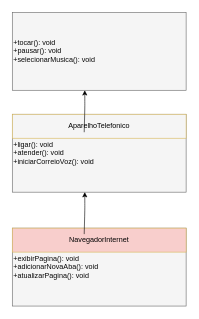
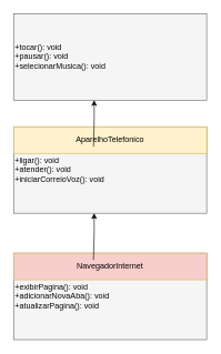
  <mxCell id="0" />
  <mxCell id="1" parent="0" />
  <mxCell id="2" value="&lt;span class=&quot;selectable-text copyable-text&quot;&gt;+tocar(): void &lt;br&gt;+pausar(): void &lt;br&gt;+selecionarMusica(): void&lt;/span&gt;" style="rounded=0;whiteSpace=wrap;html=1;fillColor=#f5f5f5;fontColor=#080808;strokeColor=#666666;align=left;" vertex="1" parent="1"><mxGeometry x="20" y="20" width="290" height="130" as="geometry" /></mxCell>
  <mxCell id="3" value="&lt;span class=&quot;selectable-text copyable-text&quot;&gt;+ligar(): void &lt;br&gt;+atender(): void &lt;br&gt;+iniciarCorreioVoz(): void&lt;/span&gt;" style="rounded=0;whiteSpace=wrap;html=1;fillColor=#f5f5f5;fontColor=#080808;strokeColor=#666666;align=left;" vertex="1" parent="1"><mxGeometry x="20" y="190" width="290" height="130" as="geometry" /></mxCell>
- <mxCell id="4" value="&lt;font color=&quot;#000000&quot;&gt;AparelhoTelefonico&lt;/font&gt;" style="rounded=0;whiteSpace=wrap;html=1;fillColor=#f5f5f5;strokeColor=#d6b656;" vertex="1" parent="1"><mxGeometry x="20" y="190" width="290" height="40" as="geometry" /></mxCell>
+ <mxCell id="4" value="&lt;font color=&quot;#000000&quot;&gt;AparelhoTelefonico&lt;/font&gt;" style="rounded=0;whiteSpace=wrap;html=1;fillColor=#fff2cc;strokeColor=#d6b656;" vertex="1" parent="1"><mxGeometry x="20" y="190" width="290" height="40" as="geometry" /></mxCell>
  <mxCell id="5" value="&lt;span class=&quot;selectable-text copyable-text&quot;&gt;+exibirPagina(): void &lt;br&gt;+adicionarNovaAba(): void &lt;br&gt;+atualizarPagina(): void&lt;/span&gt;" style="rounded=0;whiteSpace=wrap;html=1;fillColor=#f5f5f5;fontColor=#080808;strokeColor=#666666;align=left;" vertex="1" parent="1"><mxGeometry x="20" y="380" width="290" height="130" as="geometry" /></mxCell>
  <mxCell id="6" value="&lt;font color=&quot;#000000&quot;&gt;NavegadorInternet&lt;/font&gt;" style="rounded=0;whiteSpace=wrap;html=1;fillColor=#f8cecc;strokeColor=#d6b656;" vertex="1" parent="1"><mxGeometry x="20" y="380" width="290" height="40" as="geometry" /></mxCell>
  <mxCell id="7" value="" style="endArrow=classic;html=1;fontColor=#000000;entryX=0.417;entryY=1;entryDx=0;entryDy=0;entryPerimeter=0;" edge="1" parent="1" target="3"><mxGeometry width="50" height="50" relative="1" as="geometry"><mxPoint x="140" y="390" as="sourcePoint" /><mxPoint x="190" y="340" as="targetPoint" /><Array as="points"><mxPoint x="141" y="350" /><mxPoint x="141" y="340" /></Array></mxGeometry></mxCell>
  <mxCell id="8" value="" style="endArrow=classic;html=1;fontColor=#000000;entryX=0.417;entryY=1;entryDx=0;entryDy=0;entryPerimeter=0;" edge="1" parent="1"><mxGeometry width="50" height="50" relative="1" as="geometry"><mxPoint x="140" y="220" as="sourcePoint" /><mxPoint x="140.93" y="150" as="targetPoint" /><Array as="points"><mxPoint x="141" y="180" /><mxPoint x="141" y="170" /></Array></mxGeometry></mxCell>
